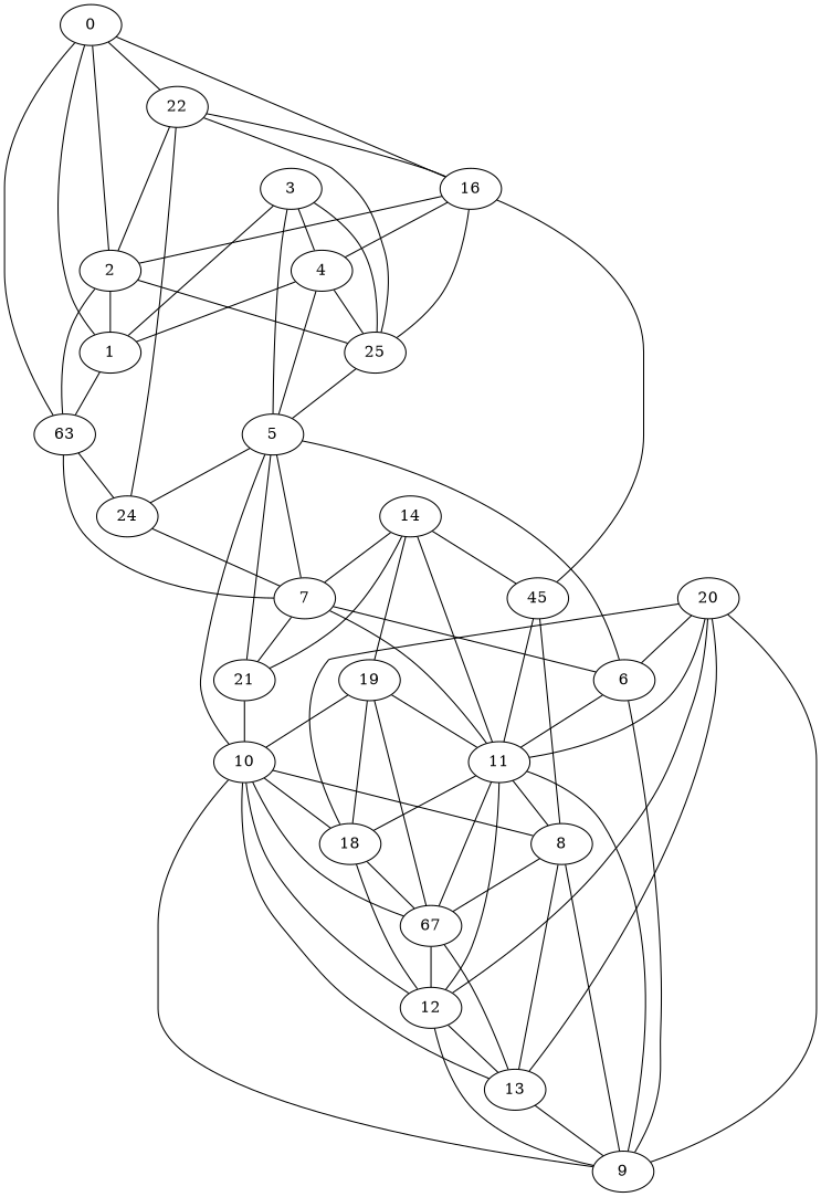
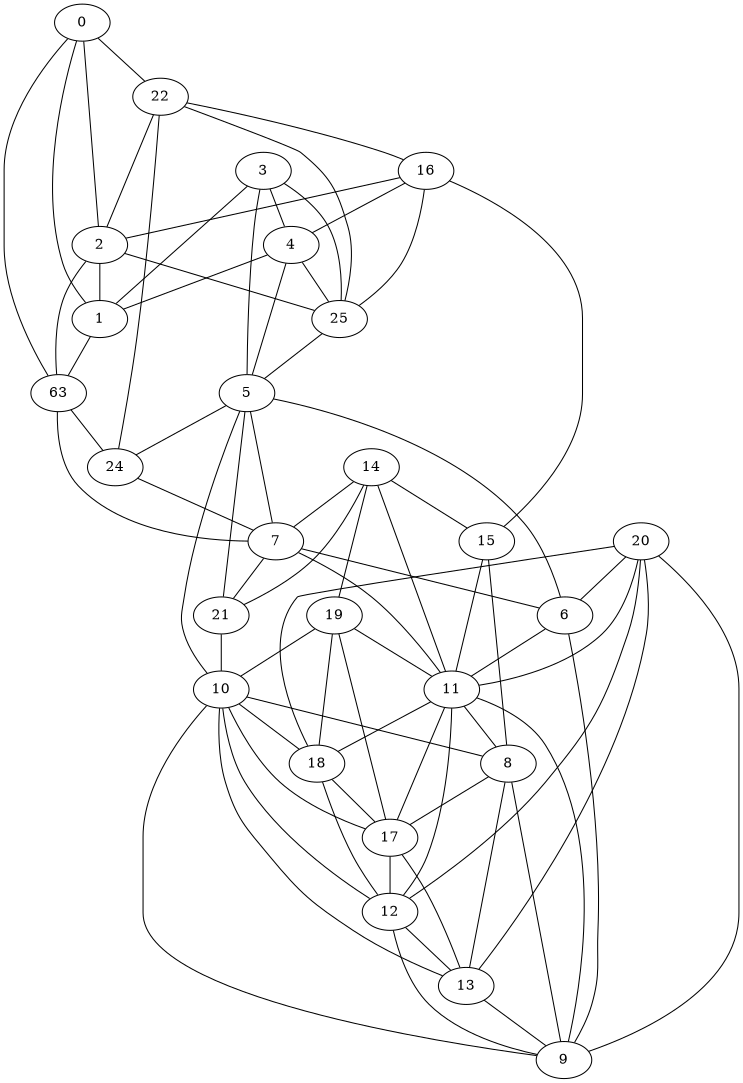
  graph {
    0
    1
    22
    n4 [label=63]
    2
    25
    24
    16
    7
    5
    3
    4
    6
    10
    21
    9
    11
    8
    13
-   17 [label=67]
+   17
    12
    18
    14
-   15 [label=45]
+   15
    19
    20
    0 -- 1
    0 -- 22
    0 -- n4
    1 -- n4
    22 -- 2
    22 -- 25
    22 -- 24
    22 -- 16
    n4 -- 24
    n4 -- 7
    2 -- 0
    2 -- 1
    2 -- n4
    2 -- 25
    25 -- 5
    24 -- 7
-   16 -- 0
    16 -- 2
    16 -- 25
    16 -- 4
    16 -- 15
    7 -- 6
    7 -- 21
    7 -- 11
    5 -- 24
    5 -- 7
    5 -- 6
    5 -- 10
    5 -- 21
    3 -- 1
    3 -- 25
    3 -- 5
    3 -- 4
    4 -- 1
    4 -- 25
    4 -- 5
    6 -- 9
    6 -- 11
    10 -- 9
    10 -- 8
    10 -- 13
    10 -- 17
    10 -- 12
    10 -- 18
    21 -- 10
    11 -- 9
    11 -- 8
    11 -- 17
    11 -- 12
    11 -- 18
    8 -- 9
    8 -- 13
    8 -- 17
    13 -- 9
    17 -- 13
    17 -- 12
    12 -- 9
    12 -- 13
    18 -- 17
    18 -- 12
    14 -- 7
    14 -- 21
    14 -- 11
    14 -- 15
    14 -- 19
    15 -- 11
    15 -- 8
    19 -- 10
    19 -- 11
    19 -- 17
    19 -- 18
    20 -- 6
    20 -- 9
    20 -- 11
    20 -- 13
    20 -- 12
    20 -- 18
  }
